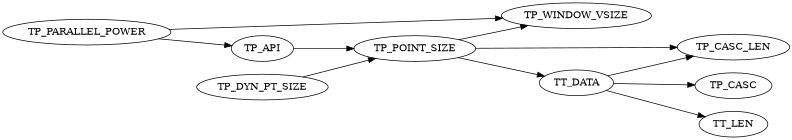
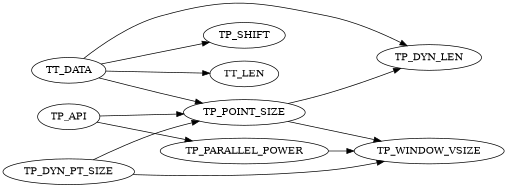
  digraph {
    rankdir=LR
    TT_DATA
-   TP_CASC_LEN
+   TP_CASC_LEN [label=TP_DYN_LEN]
    TP_POINT_SIZE
-   TP_SHIFT [label=TP_CASC]
+   TP_SHIFT
    n5 [label=TT_LEN]
    TP_WINDOW_VSIZE
    TP_API
    TP_PARALLEL_POWER
    TP_DYN_PT_SIZE
    TT_DATA -> TP_CASC_LEN
-   TP_POINT_SIZE -> TT_DATA
+   TT_DATA -> TP_POINT_SIZE
    TT_DATA -> TP_SHIFT
    TT_DATA -> n5
    TP_POINT_SIZE -> TP_CASC_LEN
    TP_POINT_SIZE -> TP_WINDOW_VSIZE
    TP_API -> TP_POINT_SIZE
-   TP_PARALLEL_POWER -> TP_API
+   TP_API -> TP_PARALLEL_POWER
    TP_PARALLEL_POWER -> TP_WINDOW_VSIZE
    TP_DYN_PT_SIZE -> TP_POINT_SIZE
+   TP_DYN_PT_SIZE -> TP_WINDOW_VSIZE
  }
